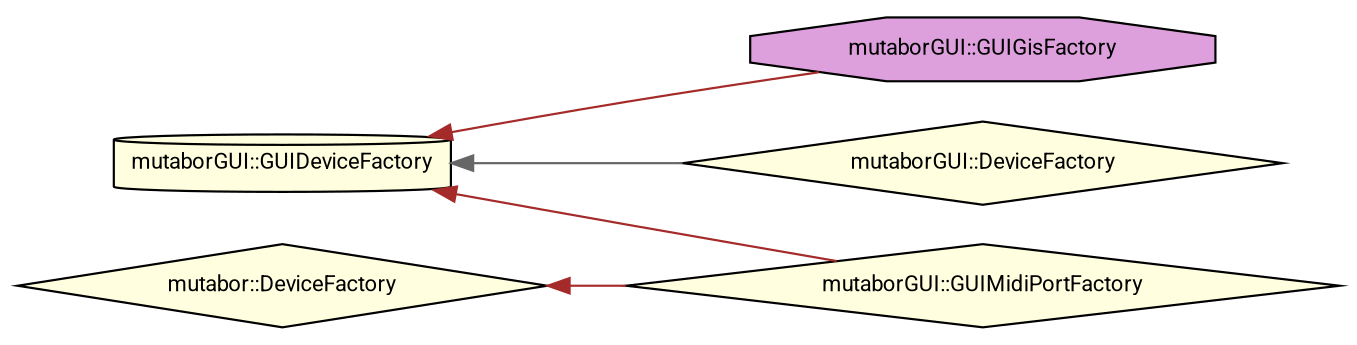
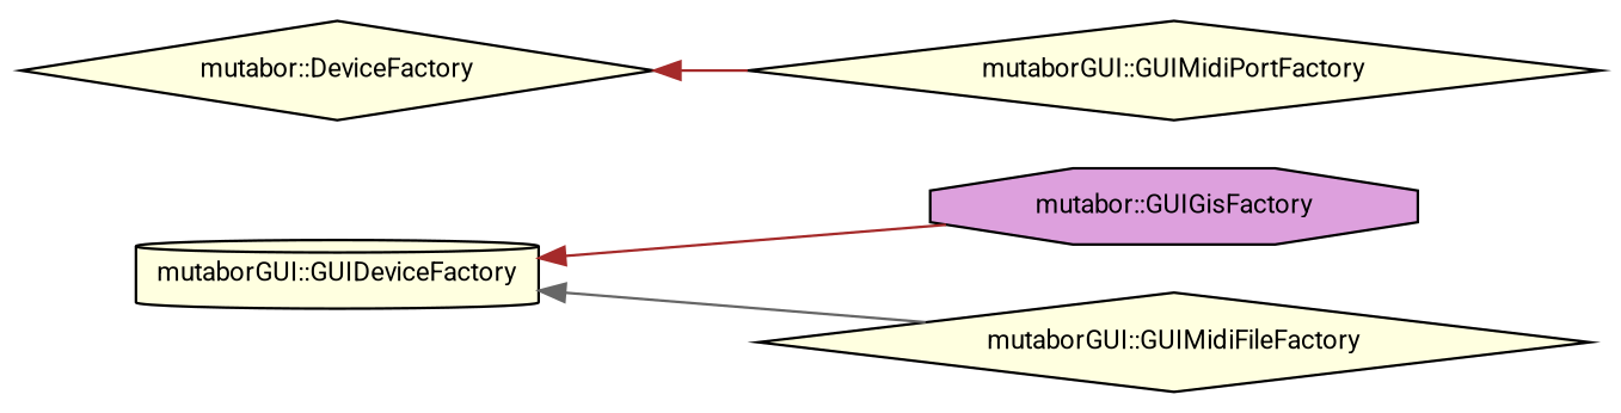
  digraph {
    fontname=Roboto
    rankdir=LR
    node [color=black fillcolor=lightyellow fontname=Roboto fontsize=10 shape=diamond style=filled]
    edge [color=brown dir=back fontname=Roboto fontsize=10 labelfontname=Sans labelfontsize=10 style=solid]
    n1 [fontcolor=black height=0.2 label="mutaborGUI::GUIDeviceFactory" shape=cylinder width=0.4]
-   n2 [fillcolor=plum height=0.2 label="mutaborGUI::GUIGisFactory" shape=octagon width=0.4]
-   n3 [height=0.2 label="mutaborGUI::DeviceFactory" width=0.4]
+   n2 [fillcolor=plum height=0.2 label="mutabor::GUIGisFactory" shape=octagon width=0.4]
+   n3 [height=0.2 label="mutaborGUI::GUIMidiFileFactory" width=0.4]
    n4 [height=0.2 label="mutaborGUI::GUIMidiPortFactory" width=0.4]
    n5 [height=0.2 label="mutabor::DeviceFactory" width=0.4]
    n1 -> n2
    n1 -> n3 [color=gray40]
-   n1 -> n4
    n5 -> n4
  }
